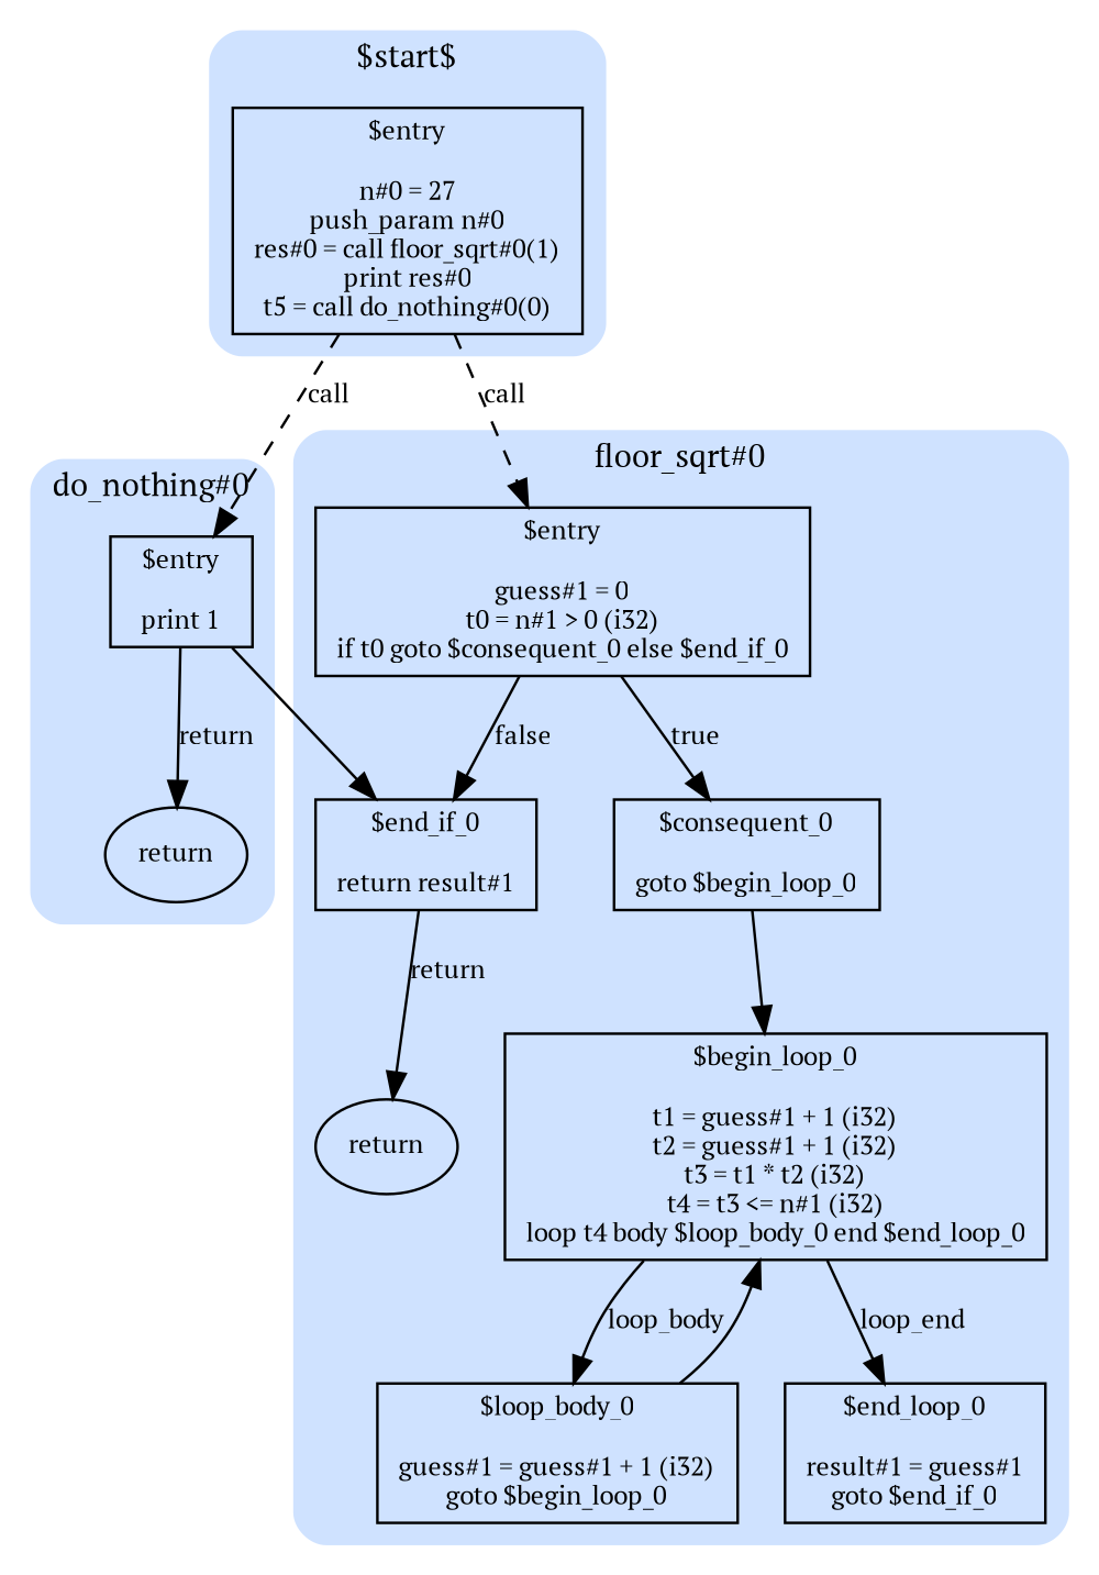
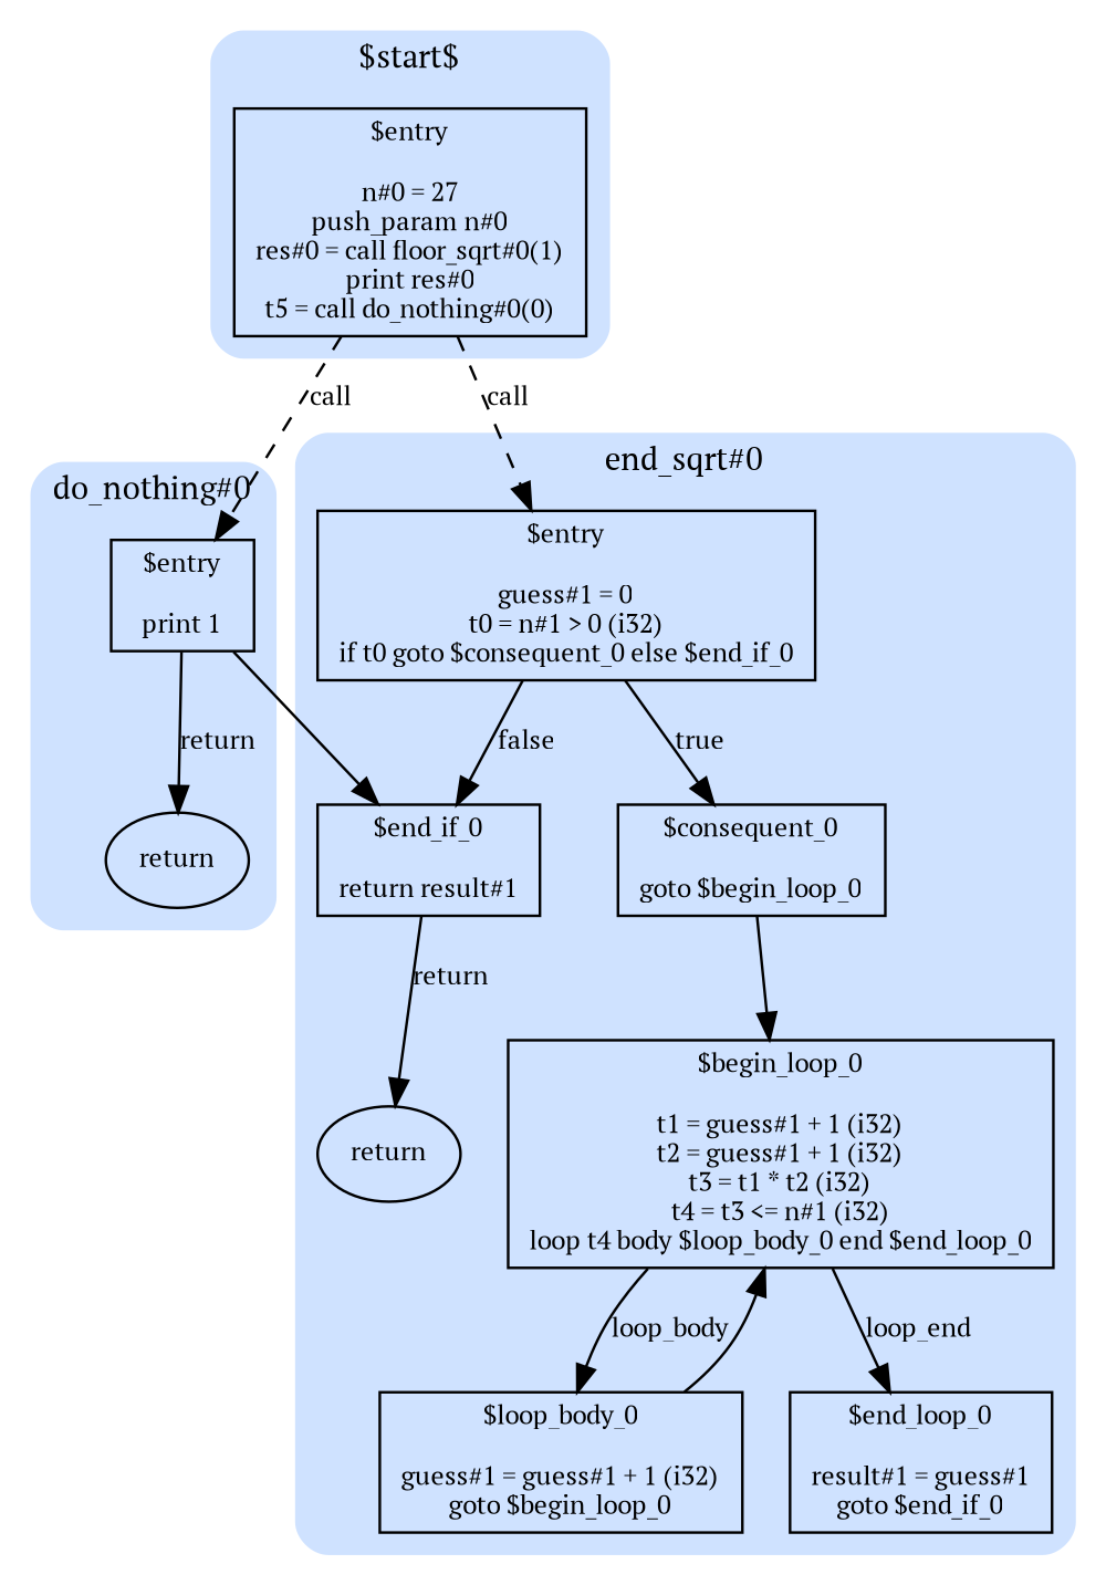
  digraph {
    compound=true
    fontname="PT Serif"
    fontsize=12
    node [fontname="PT Serif" fontsize=10 shape=box]
    edge [fontname="PT Serif" fontsize=10]
    n1 [label="$entry\n\nn#0 = 27\npush_param n#0\nres#0 = call floor_sqrt#0(1)\nprint res#0\nt5 = call do_nothing#0(0)"]
    n2 [label="$entry\n\nprint 1"]
    n3 [label=return shape=oval]
    n4 [label="$entry\n\nguess#1 = 0\nt0 = n#1 > 0 (i32)\nif t0 goto $consequent_0 else $end_if_0"]
    n5 [label="$consequent_0\n\ngoto $begin_loop_0"]
    n6 [label="$end_if_0\n\nreturn result#1"]
    n7 [label="$begin_loop_0\n\nt1 = guess#1 + 1 (i32)\nt2 = guess#1 + 1 (i32)\nt3 = t1 * t2 (i32)\nt4 = t3 <= n#1 (i32)\nloop t4 body $loop_body_0 end $end_loop_0"]
    n8 [label="$loop_body_0\n\nguess#1 = guess#1 + 1 (i32)\ngoto $begin_loop_0"]
    n9 [label="$end_loop_0\n\nresult#1 = guess#1\ngoto $end_if_0"]
    n10 [label=return shape=oval]
    subgraph cluster_1 {
      color="#cfe2ff"
      label="$start$"
      style="rounded,filled"
      n1
    }
    subgraph cluster_2 {
      color="#cfe2ff"
      label="do_nothing#0"
      style="rounded,filled"
      n2
      n3
    }
    subgraph cluster_3 {
      color="#cfe2ff"
-     label="floor_sqrt#0"
+     label="end_sqrt#0"
      style="rounded,filled"
      n4
      n5
      n6
      n7
      n8
      n9
      n10
    }
    n1 -> n2 [label=call style=dashed]
    n1 -> n4 [label=call style=dashed]
    n2 -> n3 [label=return]
    n2 -> n6
    n4 -> n5 [label=true]
    n4 -> n6 [label=false]
    n5 -> n7
    n6 -> n10 [label=return]
    n7 -> n8 [label=loop_body]
    n7 -> n9 [label=loop_end]
    n8 -> n7
  }
